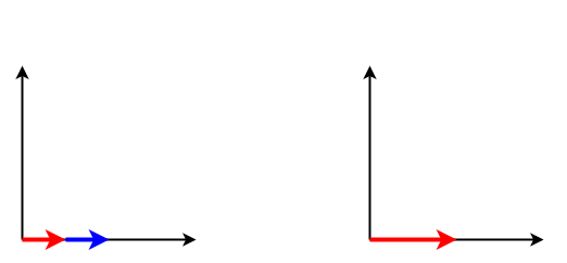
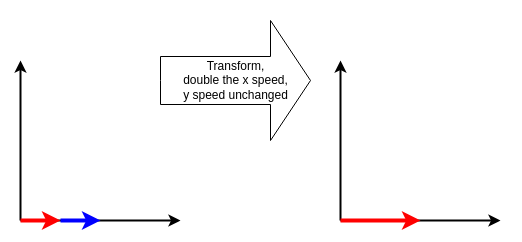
  <mxCell id="0" />
  <mxCell id="1" parent="0" />
  <mxCell id="2" value="" style="endArrow=classic;html=1;rounded=0;strokeWidth=2;" edge="1" parent="1"><mxGeometry width="50" height="50" relative="1" as="geometry"><mxPoint x="20" y="220" as="sourcePoint" /><mxPoint x="20" y="60" as="targetPoint" /></mxGeometry></mxCell>
  <mxCell id="3" value="" style="endArrow=classic;html=1;rounded=0;strokeWidth=2;" edge="1" parent="1"><mxGeometry width="50" height="50" relative="1" as="geometry"><mxPoint x="20" y="220" as="sourcePoint" /><mxPoint x="180" y="220" as="targetPoint" /></mxGeometry></mxCell>
  <mxCell id="4" value="" style="endArrow=classic;html=1;rounded=0;strokeWidth=2;" edge="1" parent="1"><mxGeometry width="50" height="50" relative="1" as="geometry"><mxPoint x="340" y="220" as="sourcePoint" /><mxPoint x="340" y="60" as="targetPoint" /></mxGeometry></mxCell>
  <mxCell id="5" value="" style="endArrow=classic;html=1;rounded=0;strokeWidth=2;" edge="1" parent="1"><mxGeometry width="50" height="50" relative="1" as="geometry"><mxPoint x="340" y="220" as="sourcePoint" /><mxPoint x="500" y="220" as="targetPoint" /></mxGeometry></mxCell>
  <mxCell id="6" value="" style="endArrow=classic;html=1;rounded=0;strokeWidth=4;strokeColor=#FF0000;" edge="1" parent="1"><mxGeometry width="50" height="50" relative="1" as="geometry"><mxPoint x="20" y="220" as="sourcePoint" /><mxPoint x="60" y="220" as="targetPoint" /></mxGeometry></mxCell>
  <mxCell id="7" value="" style="endArrow=classic;html=1;rounded=0;strokeWidth=4;strokeColor=#FF0000;" edge="1" parent="1"><mxGeometry width="50" height="50" relative="1" as="geometry"><mxPoint x="340" y="220" as="sourcePoint" /><mxPoint x="420" y="220" as="targetPoint" /></mxGeometry></mxCell>
+ <mxCell id="8" value="&lt;div&gt;Transform,&lt;/div&gt;&lt;div&gt;double the x speed, &lt;br&gt;&lt;/div&gt;&lt;div&gt;y speed unchanged&lt;br&gt;&lt;/div&gt;" style="html=1;shadow=0;dashed=0;align=center;verticalAlign=middle;shape=mxgraph.arrows2.arrow;dy=0.6;dx=40;notch=0;" vertex="1" parent="1"><mxGeometry x="160" y="20" width="150" height="120" as="geometry" /></mxCell>
  <mxCell id="9" value="" style="endArrow=classic;html=1;rounded=0;strokeColor=#0000FF;strokeWidth=4;" edge="1" parent="1"><mxGeometry width="50" height="50" relative="1" as="geometry"><mxPoint x="60" y="220" as="sourcePoint" /><mxPoint x="100" y="220" as="targetPoint" /></mxGeometry></mxCell>
